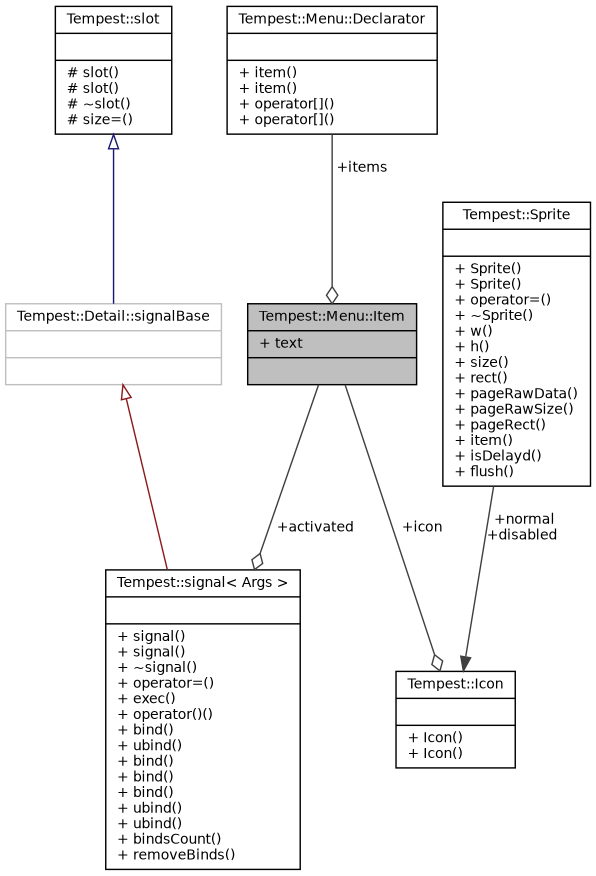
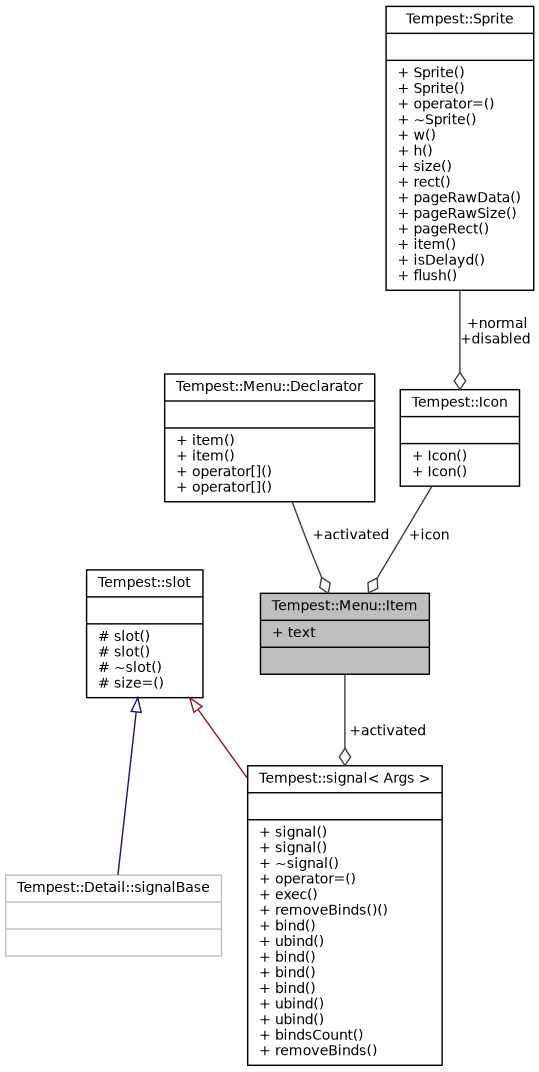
  digraph {
    node [color=black fillcolor=white fontname=Helvetica fontsize=10 shape=record style=filled]
    edge [arrowhead=odiamond color=grey25 fontname=Helvetica fontsize=10 labelfontname=Helvetica labelfontsize=10 style=solid]
    n1 [fillcolor=grey75 fontcolor=black height=0.2 label="{Tempest::Menu::Item\n|+ text\l|}" width=0.4]
-   n2 [height=0.2 label="{Tempest::signal\< Args \>\n||+ signal()\l+ signal()\l+ ~signal()\l+ operator=()\l+ exec()\l+ operator()()\l+ bind()\l+ ubind()\l+ bind()\l+ bind()\l+ bind()\l+ ubind()\l+ ubind()\l+ bindsCount()\l+ removeBinds()\l}" width=0.4]
+   n2 [height=0.2 label="{Tempest::signal\< Args \>\n||+ signal()\l+ signal()\l+ ~signal()\l+ operator=()\l+ exec()\l+ removeBinds()()\l+ bind()\l+ ubind()\l+ bind()\l+ bind()\l+ bind()\l+ ubind()\l+ ubind()\l+ bindsCount()\l+ removeBinds()\l}" width=0.4]
    n3 [height=0.2 label="{Tempest::Menu::Declarator\n||+ item()\l+ item()\l+ operator[]()\l+ operator[]()\l}" width=0.4]
    n4 [color=grey75 height=0.2 label="{Tempest::Detail::signalBase\n||}" width=0.4]
    n5 [height=0.2 label="{Tempest::slot\n||# slot()\l# slot()\l# ~slot()\l# size=()\l}" width=0.4]
    n6 [height=0.2 label="{Tempest::Icon\n||+ Icon()\l+ Icon()\l}" width=0.4]
    n7 [height=0.2 label="{Tempest::Sprite\n||+ Sprite()\l+ Sprite()\l+ operator=()\l+ ~Sprite()\l+ w()\l+ h()\l+ size()\l+ rect()\l+ pageRawData()\l+ pageRawSize()\l+ pageRect()\l+ item()\l+ isDelayd()\l+ flush()\l}" width=0.4]
    n1 -> n2 [label=" +activated"]
-   n3 -> n1 [label=" +items"]
-   n4 -> n2 [arrowtail=onormal color=firebrick4 dir=back arrowhead=""]
+   n3 -> n1 [label=" +activated"]
+   n5 -> n2 [arrowtail=onormal color=firebrick4 dir=back arrowhead=""]
    n5 -> n4 [arrowtail=onormal color=midnightblue dir=back arrowhead=""]
-   n1 -> n6 [label=" +icon"]
-   n7 -> n6 [arrowhead=normal label=" +normal\n+disabled"]
+   n6 -> n1 [label=" +icon"]
+   n7 -> n6 [label=" +normal\n+disabled"]
  }
